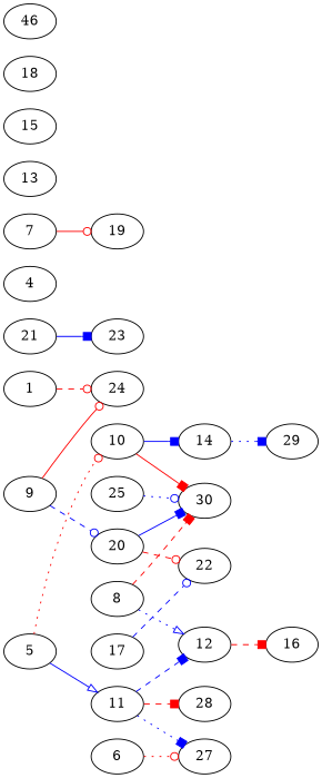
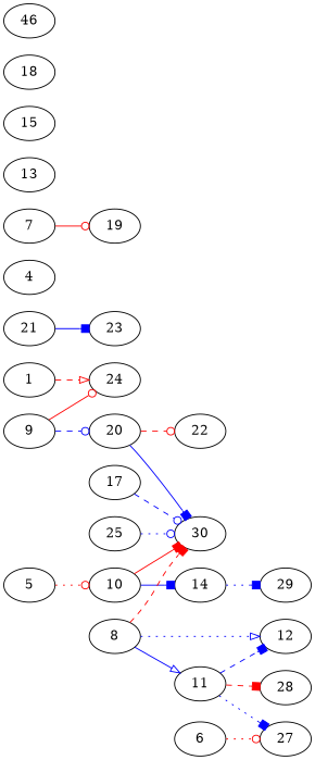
  digraph {
    rankdir=LR
    node [Weight=6]
    edge [Weight=8 arrowhead=box color=blue style=dashed]
    24
    1 [Weight=3]
    23
    4 [Weight=7]
    5
    10 [Weight=2]
    11 [Weight=3]
    30 [Weight=8]
    14 [Weight=4]
    28 [Weight=5]
    12 [Weight=4]
    27 [Weight=5]
    29
-   16 [Weight=2]
    6 [Weight=2]
    7 [Weight=2]
    19 [Weight=3]
    8 [Weight=10]
    9 [Weight=8]
    20 [Weight=9]
    22 [Weight=3]
    13 [Weight=4]
    15 [Weight=10]
    17 [Weight=7]
    18
    21 [Weight=10]
    25 [Weight=3]
    n28 [Weight=8 label=46]
-   1 -> 24 [Weight=5 arrowhead=odot color=red]
+   1 -> 24 [Weight=5 arrowhead=onormal color=red]
    5 -> 10 [Weight=25 arrowhead=odot color=red style=dotted]
-   5 -> 11 [arrowhead=onormal style=solid]
+   8 -> 11 [arrowhead=onormal style=solid]
    10 -> 30 [Weight=5 color=red style=solid]
    10 -> 14 [Weight=15 style=solid]
    11 -> 28 [color=red]
    11 -> 12 [Weight=18]
    11 -> 27 [Weight=20 style=dotted]
    14 -> 29 [Weight=25 style=dotted]
-   12 -> 16 [color=red]
    6 -> 27 [Weight=13 arrowhead=odot color=red style=dotted]
    7 -> 19 [arrowhead=odot color=red style=solid]
    8 -> 30 [color=red]
    8 -> 12 [Weight=18 arrowhead=onormal style=dotted]
    9 -> 24 [Weight=15 arrowhead=odot color=red style=solid]
    9 -> 20 [Weight=10 arrowhead=odot]
    20 -> 30 [Weight=23 style=solid]
    20 -> 22 [Weight=20 arrowhead=odot color=red]
-   17 -> 22 [Weight=20 arrowhead=odot]
+   17 -> 30 [Weight=20 arrowhead=odot]
    21 -> 23 [Weight=23 style=solid]
    25 -> 30 [Weight=13 arrowhead=odot style=dotted]
  }
